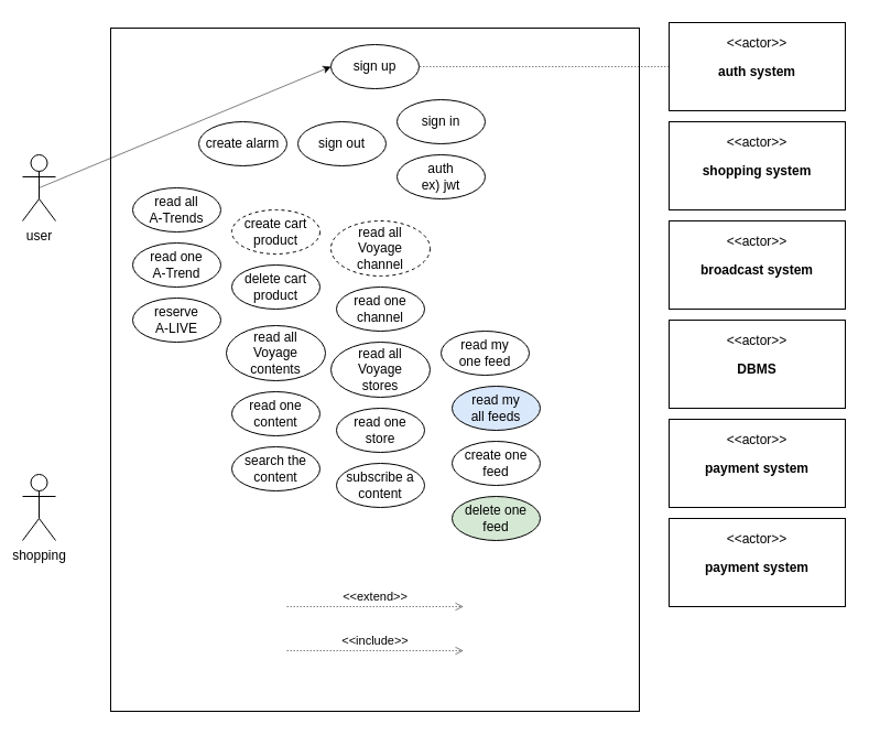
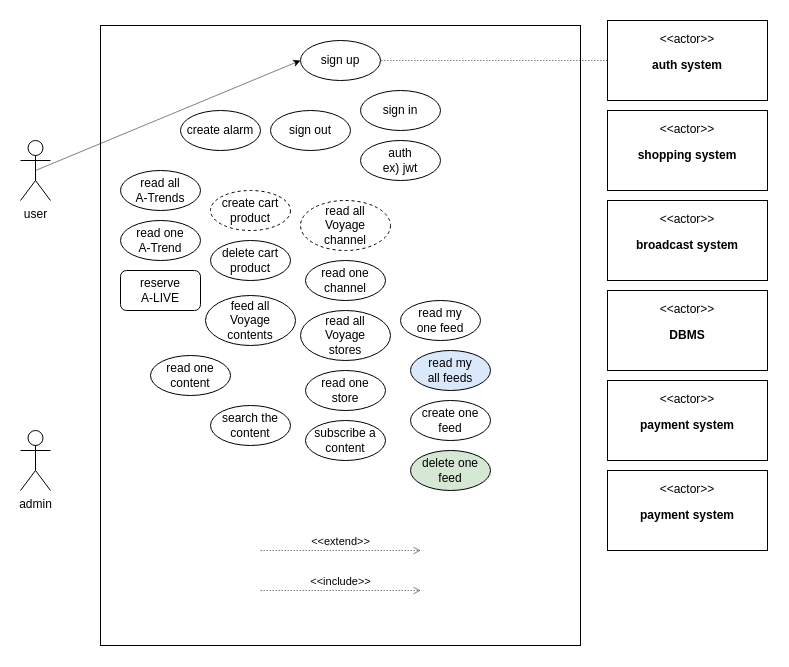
  <mxCell id="0" />
  <mxCell id="1" parent="0" />
  <mxCell id="2" value="" style="rounded=0;whiteSpace=wrap;html=1;" parent="1" vertex="1"><mxGeometry x="100" y="25" width="480" height="620" as="geometry" /></mxCell>
  <mxCell id="3" value="user&lt;br&gt;" style="shape=umlActor;verticalLabelPosition=bottom;verticalAlign=top;html=1;outlineConnect=0;" parent="1" vertex="1"><mxGeometry x="20" y="140" width="30" height="60" as="geometry" /></mxCell>
- <mxCell id="4" value="shopping" style="shape=umlActor;verticalLabelPosition=bottom;verticalAlign=top;html=1;outlineConnect=0;" parent="1" vertex="1"><mxGeometry x="20" y="430" width="30" height="60" as="geometry" /></mxCell>
+ <mxCell id="4" value="admin" style="shape=umlActor;verticalLabelPosition=bottom;verticalAlign=top;html=1;outlineConnect=0;" parent="1" vertex="1"><mxGeometry x="20" y="430" width="30" height="60" as="geometry" /></mxCell>
  <mxCell id="5" value="&lt;p&gt;&amp;lt;&amp;lt;actor&amp;gt;&amp;gt;&lt;/p&gt;&lt;p&gt;&lt;b&gt;auth system&lt;/b&gt;&lt;/p&gt;" style="shape=rect;html=1;overflow=fill;whiteSpace=wrap;align=center;" parent="1" vertex="1"><mxGeometry x="607" y="20" width="160" height="80" as="geometry" /></mxCell>
  <mxCell id="6" value="sign in" style="ellipse;whiteSpace=wrap;html=1;" parent="1" vertex="1"><mxGeometry x="360" y="90" width="80" height="40" as="geometry" /></mxCell>
  <mxCell id="7" value="sign up" style="ellipse;whiteSpace=wrap;html=1;" parent="1" vertex="1"><mxGeometry x="300" y="40" width="80" height="40" as="geometry" /></mxCell>
  <mxCell id="8" value="sign out" style="ellipse;whiteSpace=wrap;html=1;" parent="1" vertex="1"><mxGeometry x="270" y="110" width="80" height="40" as="geometry" /></mxCell>
  <mxCell id="9" value="&lt;p&gt;&amp;lt;&amp;lt;actor&amp;gt;&amp;gt;&lt;/p&gt;&lt;p&gt;&lt;b&gt;DBMS&lt;/b&gt;&lt;br&gt;&lt;/p&gt;" style="shape=rect;html=1;overflow=fill;whiteSpace=wrap;align=center;" parent="1" vertex="1"><mxGeometry x="607" y="290" width="160" height="80" as="geometry" /></mxCell>
  <mxCell id="10" value="&amp;lt;&amp;lt;include&amp;gt;&amp;gt;" style="html=1;verticalAlign=bottom;labelBackgroundColor=none;endArrow=open;endFill=0;dashed=1;strokeColor=#000000;strokeWidth=0.5;" parent="1" edge="1"><mxGeometry width="160" relative="1" as="geometry"><mxPoint x="260" y="590" as="sourcePoint" /><mxPoint x="420" y="590" as="targetPoint" /></mxGeometry></mxCell>
  <mxCell id="11" value="" style="endArrow=classic;html=1;strokeColor=#000000;strokeWidth=0.5;exitX=0.5;exitY=0.5;exitDx=0;exitDy=0;exitPerimeter=0;entryX=0;entryY=0.5;entryDx=0;entryDy=0;" parent="1" source="3" target="7" edge="1"><mxGeometry width="50" height="50" relative="1" as="geometry"><mxPoint x="300" y="340" as="sourcePoint" /><mxPoint x="350" y="290" as="targetPoint" /></mxGeometry></mxCell>
- <mxCell id="12" value="reserve &lt;br&gt;A-LIVE" style="ellipse;whiteSpace=wrap;html=1;" parent="1" vertex="1"><mxGeometry x="120" y="270" width="80" height="40" as="geometry" /></mxCell>
+ <mxCell id="12" value="reserve &lt;br&gt;A-LIVE" style="whiteSpace=wrap;html=1;rounded=1;" parent="1" vertex="1"><mxGeometry x="120" y="270" width="80" height="40" as="geometry" /></mxCell>
  <mxCell id="13" value="read one&lt;br&gt;A-Trend" style="ellipse;whiteSpace=wrap;html=1;" parent="1" vertex="1"><mxGeometry x="120" y="220" width="80" height="40" as="geometry" /></mxCell>
  <mxCell id="14" value="read all&lt;br&gt;A-Trends" style="ellipse;whiteSpace=wrap;html=1;" parent="1" vertex="1"><mxGeometry x="120" y="170" width="80" height="40" as="geometry" /></mxCell>
  <mxCell id="15" value="" style="endArrow=none;html=1;strokeColor=#000000;strokeWidth=0.5;exitX=0;exitY=0.5;exitDx=0;exitDy=0;entryX=1;entryY=0.5;entryDx=0;entryDy=0;dashed=1;" parent="1" source="5" target="7" edge="1"><mxGeometry width="50" height="50" relative="1" as="geometry"><mxPoint x="45" y="160" as="sourcePoint" /><mxPoint x="324" y="70" as="targetPoint" /></mxGeometry></mxCell>
  <mxCell id="16" value="&amp;lt;&amp;lt;extend&amp;gt;&amp;gt;" style="html=1;verticalAlign=bottom;labelBackgroundColor=none;endArrow=open;endFill=0;dashed=1;strokeColor=#000000;strokeWidth=0.5;" parent="1" edge="1"><mxGeometry width="160" relative="1" as="geometry"><mxPoint x="260" y="550" as="sourcePoint" /><mxPoint x="420" y="550" as="targetPoint" /></mxGeometry></mxCell>
  <mxCell id="17" value="auth&lt;br&gt;ex) jwt" style="ellipse;whiteSpace=wrap;html=1;" parent="1" vertex="1"><mxGeometry x="360" y="140" width="80" height="40" as="geometry" /></mxCell>
  <mxCell id="18" value="create cart product" style="ellipse;whiteSpace=wrap;html=1;dashed=1;" parent="1" vertex="1"><mxGeometry x="210" y="190" width="80" height="40" as="geometry" /></mxCell>
  <mxCell id="19" value="create alarm" style="ellipse;whiteSpace=wrap;html=1;" parent="1" vertex="1"><mxGeometry x="180" y="110" width="80" height="40" as="geometry" /></mxCell>
  <mxCell id="20" value="&lt;p&gt;&amp;lt;&amp;lt;actor&amp;gt;&amp;gt;&lt;/p&gt;&lt;p&gt;&lt;b&gt;shopping system&lt;/b&gt;&lt;br&gt;&lt;/p&gt;" style="shape=rect;html=1;overflow=fill;whiteSpace=wrap;align=center;" parent="1" vertex="1"><mxGeometry x="607" y="110" width="160" height="80" as="geometry" /></mxCell>
  <mxCell id="21" value="&lt;p&gt;&amp;lt;&amp;lt;actor&amp;gt;&amp;gt;&lt;/p&gt;&lt;p&gt;&lt;b&gt;broadcast system&lt;/b&gt;&lt;br&gt;&lt;/p&gt;" style="shape=rect;html=1;overflow=fill;whiteSpace=wrap;align=center;" parent="1" vertex="1"><mxGeometry x="607" y="200" width="160" height="80" as="geometry" /></mxCell>
- <mxCell id="22" value="read all&lt;br&gt;Voyage contents" style="ellipse;whiteSpace=wrap;html=1;" parent="1" vertex="1"><mxGeometry x="205" y="295" width="90" height="50" as="geometry" /></mxCell>
- <mxCell id="23" value="read one&lt;br&gt;content" style="ellipse;whiteSpace=wrap;html=1;" parent="1" vertex="1"><mxGeometry x="210" y="355" width="80" height="40" as="geometry" /></mxCell>
+ <mxCell id="22" value="feed all&lt;br&gt;Voyage contents" style="ellipse;whiteSpace=wrap;html=1;" parent="1" vertex="1"><mxGeometry x="205" y="295" width="90" height="50" as="geometry" /></mxCell>
+ <mxCell id="23" value="read one&lt;br&gt;content" style="ellipse;whiteSpace=wrap;html=1;" parent="1" vertex="1"><mxGeometry x="150" y="355" width="80" height="40" as="geometry" /></mxCell>
  <mxCell id="24" value="&lt;p&gt;&amp;lt;&amp;lt;actor&amp;gt;&amp;gt;&lt;/p&gt;&lt;p&gt;&lt;b&gt;payment system&lt;/b&gt;&lt;/p&gt;" style="shape=rect;html=1;overflow=fill;whiteSpace=wrap;align=center;" parent="1" vertex="1"><mxGeometry x="607" y="380" width="160" height="80" as="geometry" /></mxCell>
  <mxCell id="25" value="search the content" style="ellipse;whiteSpace=wrap;html=1;" parent="1" vertex="1"><mxGeometry x="210" y="405" width="80" height="40" as="geometry" /></mxCell>
  <mxCell id="26" value="read all&lt;br&gt;Voyage &lt;br&gt;stores" style="ellipse;whiteSpace=wrap;html=1;" parent="1" vertex="1"><mxGeometry x="300" y="310" width="90" height="50" as="geometry" /></mxCell>
  <mxCell id="27" value="read one&lt;br&gt;store" style="ellipse;whiteSpace=wrap;html=1;" parent="1" vertex="1"><mxGeometry x="305" y="370" width="80" height="40" as="geometry" /></mxCell>
  <mxCell id="28" value="read all&lt;br&gt;Voyage &lt;br&gt;channel" style="ellipse;whiteSpace=wrap;html=1;dashed=1;" parent="1" vertex="1"><mxGeometry x="300" y="200" width="90" height="50" as="geometry" /></mxCell>
  <mxCell id="29" value="read one&lt;br&gt;channel" style="ellipse;whiteSpace=wrap;html=1;" parent="1" vertex="1"><mxGeometry x="305" y="260" width="80" height="40" as="geometry" /></mxCell>
  <mxCell id="30" value="create one&lt;br&gt;feed" style="ellipse;whiteSpace=wrap;html=1;" parent="1" vertex="1"><mxGeometry x="410" y="400" width="80" height="40" as="geometry" /></mxCell>
  <mxCell id="31" value="read my &lt;br&gt;all feeds" style="ellipse;whiteSpace=wrap;html=1;fillColor=#dae8fc;" parent="1" vertex="1"><mxGeometry x="410" y="350" width="80" height="40" as="geometry" /></mxCell>
  <mxCell id="32" value="read my&lt;br&gt;one feed" style="ellipse;whiteSpace=wrap;html=1;" parent="1" vertex="1"><mxGeometry x="400" y="300" width="80" height="40" as="geometry" /></mxCell>
  <mxCell id="33" value="delete one&lt;br&gt;feed" style="ellipse;whiteSpace=wrap;html=1;fillColor=#d5e8d4;" parent="1" vertex="1"><mxGeometry x="410" y="450" width="80" height="40" as="geometry" /></mxCell>
  <mxCell id="34" value="delete cart product" style="ellipse;whiteSpace=wrap;html=1;" parent="1" vertex="1"><mxGeometry x="210" y="240" width="80" height="40" as="geometry" /></mxCell>
  <mxCell id="35" value="&lt;p&gt;&amp;lt;&amp;lt;actor&amp;gt;&amp;gt;&lt;/p&gt;&lt;p&gt;&lt;b&gt;payment system&lt;/b&gt;&lt;/p&gt;" style="shape=rect;html=1;overflow=fill;whiteSpace=wrap;align=center;" parent="1" vertex="1"><mxGeometry x="607" y="470" width="160" height="80" as="geometry" /></mxCell>
  <mxCell id="36" value="subscribe a content" style="ellipse;whiteSpace=wrap;html=1;" vertex="1" parent="1"><mxGeometry x="305" y="420" width="80" height="40" as="geometry" /></mxCell>
